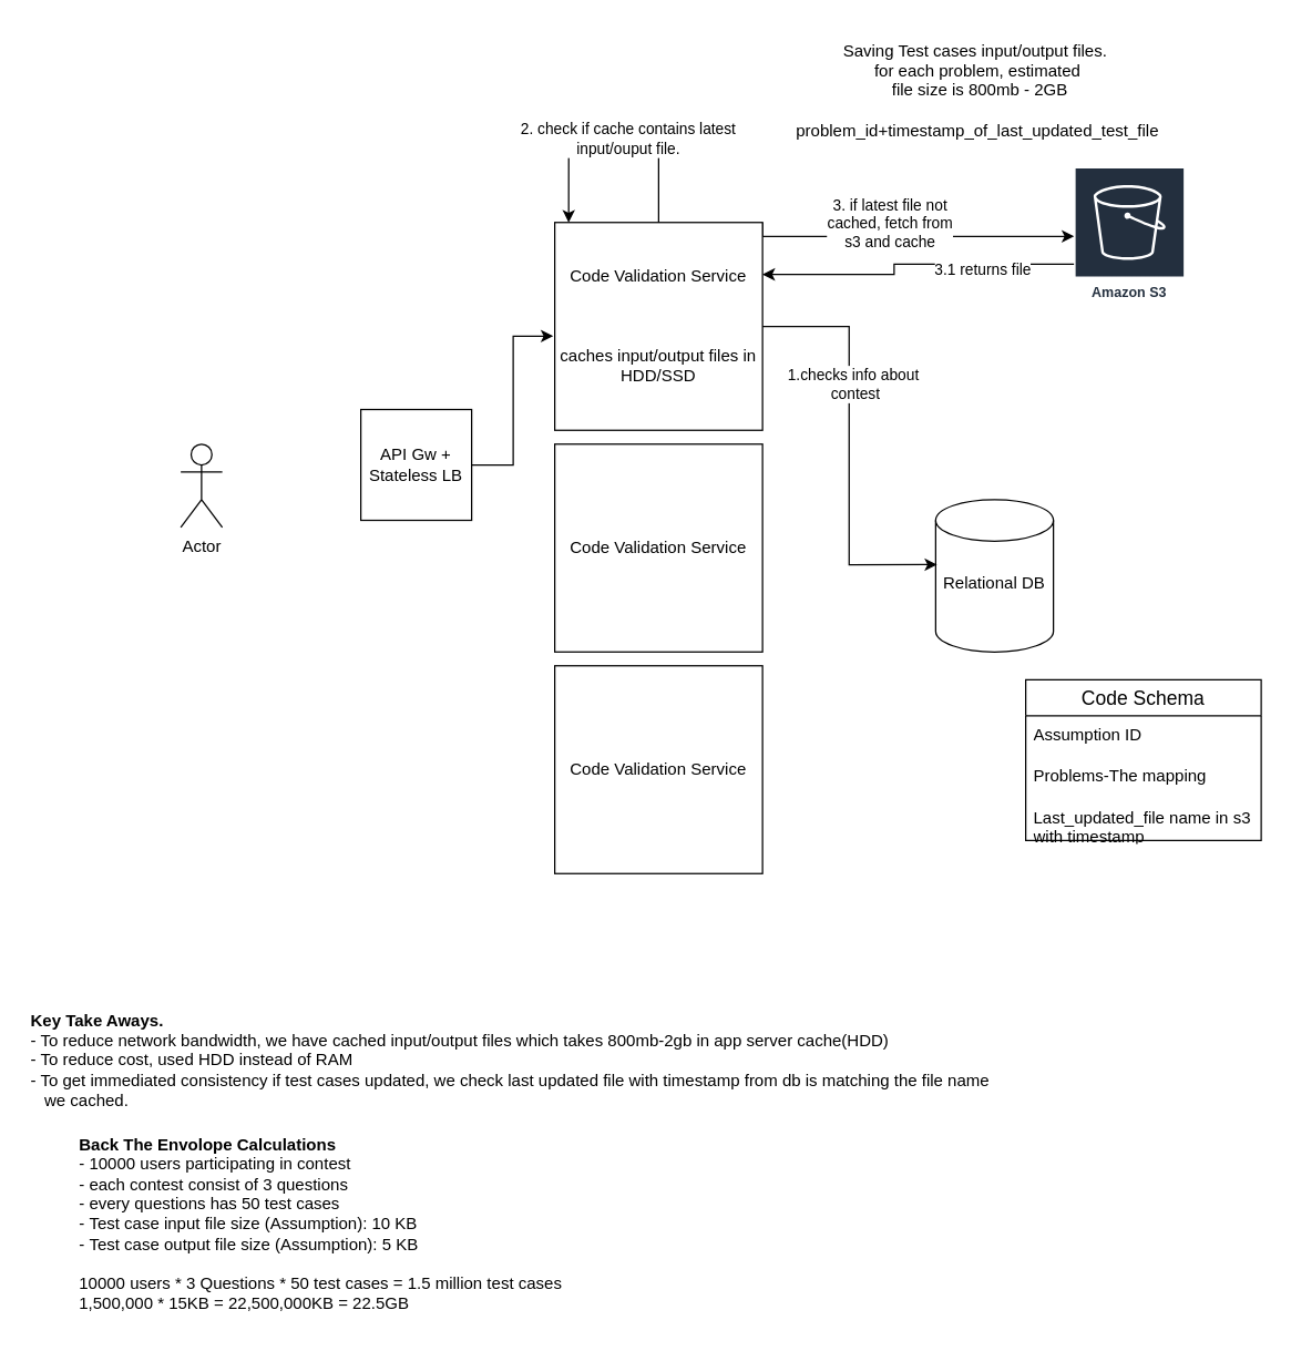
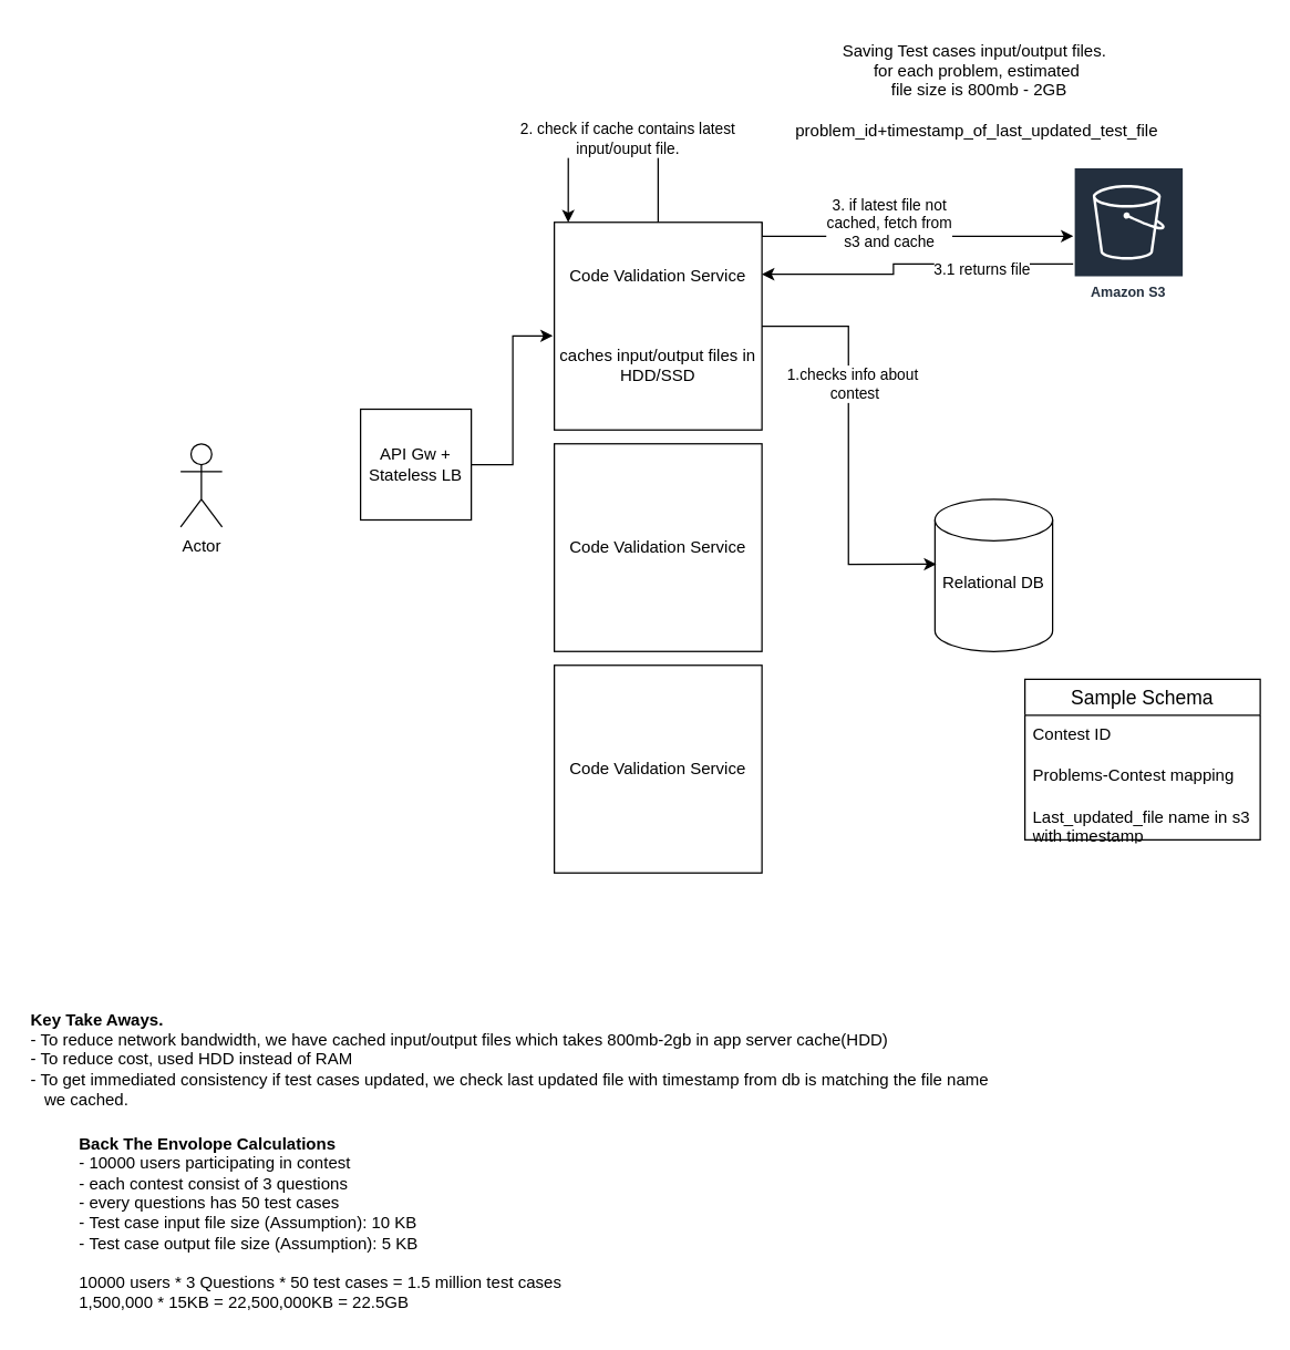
  <mxCell id="0" />
  <mxCell id="1" parent="0" />
  <mxCell id="2" value="API Gw + Stateless LB" style="whiteSpace=wrap;html=1;aspect=fixed;" vertex="1" parent="1"><mxGeometry x="260" y="295" width="80" height="80" as="geometry" /></mxCell>
  <mxCell id="3" value="Actor" style="shape=umlActor;verticalLabelPosition=bottom;verticalAlign=top;html=1;outlineConnect=0;" vertex="1" parent="1"><mxGeometry x="130" y="320" width="30" height="60" as="geometry" /></mxCell>
  <mxCell id="4" style="edgeStyle=orthogonalEdgeStyle;rounded=0;orthogonalLoop=1;jettySize=auto;html=1;exitX=1;exitY=0;exitDx=0;exitDy=0;" edge="1" parent="1" source="6" target="9"><mxGeometry relative="1" as="geometry"><Array as="points"><mxPoint x="550" y="170" /></Array></mxGeometry></mxCell>
  <mxCell id="5" value="3. if latest file not&lt;div&gt;cached, fetch from&lt;/div&gt;&lt;div&gt;s3 and cache&lt;/div&gt;" style="edgeLabel;html=1;align=center;verticalAlign=middle;resizable=0;points=[];" vertex="1" connectable="0" parent="4"><mxGeometry x="-0.369" y="2" relative="1" as="geometry"><mxPoint x="27" y="-8" as="offset" /></mxGeometry></mxCell>
  <mxCell id="6" value="Code Validation Service&lt;div&gt;&lt;br&gt;&lt;/div&gt;&lt;div&gt;&lt;br&gt;&lt;/div&gt;&lt;div&gt;&lt;br&gt;&lt;/div&gt;&lt;div&gt;caches input/output files in HDD/SSD&lt;/div&gt;" style="whiteSpace=wrap;html=1;aspect=fixed;" vertex="1" parent="1"><mxGeometry x="400" y="160" width="150" height="150" as="geometry" /></mxCell>
  <mxCell id="7" style="edgeStyle=orthogonalEdgeStyle;rounded=0;orthogonalLoop=1;jettySize=auto;html=1;entryX=1;entryY=0.25;entryDx=0;entryDy=0;" edge="1" parent="1" source="9" target="6"><mxGeometry relative="1" as="geometry"><Array as="points"><mxPoint x="645" y="190" /><mxPoint x="645" y="198" /></Array></mxGeometry></mxCell>
  <mxCell id="8" value="3.1 returns file" style="edgeLabel;html=1;align=center;verticalAlign=middle;resizable=0;points=[];" vertex="1" connectable="0" parent="7"><mxGeometry x="-0.423" y="3" relative="1" as="geometry"><mxPoint as="offset" /></mxGeometry></mxCell>
  <mxCell id="9" value="Amazon S3" style="sketch=0;outlineConnect=0;fontColor=#232F3E;gradientColor=none;strokeColor=#ffffff;fillColor=#232F3E;dashed=0;verticalLabelPosition=middle;verticalAlign=bottom;align=center;html=1;whiteSpace=wrap;fontSize=10;fontStyle=1;spacing=3;shape=mxgraph.aws4.productIcon;prIcon=mxgraph.aws4.s3;" vertex="1" parent="1"><mxGeometry x="775" y="120" width="80" height="100" as="geometry" /></mxCell>
  <mxCell id="10" value="Saving Test cases input/output files.&amp;nbsp;&lt;div&gt;for each problem,&amp;nbsp;&lt;span style=&quot;background-color: transparent; color: light-dark(rgb(0, 0, 0), rgb(255, 255, 255));&quot;&gt;estimated&lt;/span&gt;&lt;/div&gt;&lt;div&gt;&lt;span style=&quot;background-color: transparent; color: light-dark(rgb(0, 0, 0), rgb(255, 255, 255));&quot;&gt;&amp;nbsp;file size is 800mb - 2GB&lt;/span&gt;&lt;/div&gt;&lt;div&gt;&lt;span style=&quot;background-color: transparent; color: light-dark(rgb(0, 0, 0), rgb(255, 255, 255));&quot;&gt;&lt;br&gt;&lt;/span&gt;&lt;/div&gt;&lt;div&gt;problem_id+timestamp_of_last_updated_test_file&lt;/div&gt;" style="text;html=1;align=center;verticalAlign=middle;resizable=0;points=[];autosize=1;strokeColor=none;fillColor=none;" vertex="1" parent="1"><mxGeometry x="560" y="20" width="290" height="90" as="geometry" /></mxCell>
  <mxCell id="11" value="Relational DB&lt;div&gt;&lt;br&gt;&lt;/div&gt;" style="shape=cylinder3;whiteSpace=wrap;html=1;boundedLbl=1;backgroundOutline=1;size=15;" vertex="1" parent="1"><mxGeometry x="675" y="360" width="85" height="110" as="geometry" /></mxCell>
- <mxCell id="12" value="Code Schema" style="swimlane;fontStyle=0;childLayout=stackLayout;horizontal=1;startSize=26;horizontalStack=0;resizeParent=1;resizeParentMax=0;resizeLast=0;collapsible=1;marginBottom=0;align=center;fontSize=14;" vertex="1" parent="1"><mxGeometry x="740" y="490" width="170" height="116" as="geometry" /></mxCell>
- <mxCell id="13" value="Assumption ID" style="text;strokeColor=none;fillColor=none;spacingLeft=4;spacingRight=4;overflow=hidden;rotatable=0;points=[[0,0.5],[1,0.5]];portConstraint=eastwest;fontSize=12;whiteSpace=wrap;html=1;" vertex="1" parent="12"><mxGeometry y="26" width="170" height="30" as="geometry" /></mxCell>
- <mxCell id="14" value="Problems-The mapping&amp;nbsp;" style="text;strokeColor=none;fillColor=none;spacingLeft=4;spacingRight=4;overflow=hidden;rotatable=0;points=[[0,0.5],[1,0.5]];portConstraint=eastwest;fontSize=12;whiteSpace=wrap;html=1;" vertex="1" parent="12"><mxGeometry y="56" width="170" height="30" as="geometry" /></mxCell>
+ <mxCell id="12" value="Sample Schema" style="swimlane;fontStyle=0;childLayout=stackLayout;horizontal=1;startSize=26;horizontalStack=0;resizeParent=1;resizeParentMax=0;resizeLast=0;collapsible=1;marginBottom=0;align=center;fontSize=14;" vertex="1" parent="1"><mxGeometry x="740" y="490" width="170" height="116" as="geometry" /></mxCell>
+ <mxCell id="13" value="Contest ID" style="text;strokeColor=none;fillColor=none;spacingLeft=4;spacingRight=4;overflow=hidden;rotatable=0;points=[[0,0.5],[1,0.5]];portConstraint=eastwest;fontSize=12;whiteSpace=wrap;html=1;" vertex="1" parent="12"><mxGeometry y="26" width="170" height="30" as="geometry" /></mxCell>
+ <mxCell id="14" value="Problems-Contest mapping&amp;nbsp;" style="text;strokeColor=none;fillColor=none;spacingLeft=4;spacingRight=4;overflow=hidden;rotatable=0;points=[[0,0.5],[1,0.5]];portConstraint=eastwest;fontSize=12;whiteSpace=wrap;html=1;" vertex="1" parent="12"><mxGeometry y="56" width="170" height="30" as="geometry" /></mxCell>
  <mxCell id="15" value="Last_updated_file name in s3 with timestamp" style="text;strokeColor=none;fillColor=none;spacingLeft=4;spacingRight=4;overflow=hidden;rotatable=0;points=[[0,0.5],[1,0.5]];portConstraint=eastwest;fontSize=12;whiteSpace=wrap;html=1;" vertex="1" parent="12"><mxGeometry y="86" width="170" height="30" as="geometry" /></mxCell>
  <mxCell id="16" value="Code Validation Service" style="whiteSpace=wrap;html=1;aspect=fixed;" vertex="1" parent="1"><mxGeometry x="400" y="320" width="150" height="150" as="geometry" /></mxCell>
  <mxCell id="17" value="Code Validation Service" style="whiteSpace=wrap;html=1;aspect=fixed;" vertex="1" parent="1"><mxGeometry x="400" y="480" width="150" height="150" as="geometry" /></mxCell>
  <mxCell id="18" style="edgeStyle=orthogonalEdgeStyle;rounded=0;orthogonalLoop=1;jettySize=auto;html=1;exitX=1;exitY=0.5;exitDx=0;exitDy=0;entryX=0.012;entryY=0.427;entryDx=0;entryDy=0;entryPerimeter=0;" edge="1" parent="1" source="6" target="11"><mxGeometry relative="1" as="geometry" /></mxCell>
  <mxCell id="19" value="1.checks info about&amp;nbsp;&lt;div&gt;contest&lt;/div&gt;" style="edgeLabel;html=1;align=center;verticalAlign=middle;resizable=0;points=[];" vertex="1" connectable="0" parent="18"><mxGeometry x="-0.299" y="4" relative="1" as="geometry"><mxPoint as="offset" /></mxGeometry></mxCell>
  <mxCell id="20" style="edgeStyle=orthogonalEdgeStyle;rounded=0;orthogonalLoop=1;jettySize=auto;html=1;exitX=0.5;exitY=0;exitDx=0;exitDy=0;entryX=0.067;entryY=0;entryDx=0;entryDy=0;entryPerimeter=0;" edge="1" parent="1" source="6" target="6"><mxGeometry relative="1" as="geometry"><Array as="points"><mxPoint x="475" y="100" /><mxPoint x="410" y="100" /></Array></mxGeometry></mxCell>
  <mxCell id="21" value="2. check if cache contains latest&lt;div&gt;input/ouput file.&lt;/div&gt;" style="edgeLabel;html=1;align=center;verticalAlign=middle;resizable=0;points=[];" vertex="1" connectable="0" parent="20"><mxGeometry x="-0.102" y="-1" relative="1" as="geometry"><mxPoint as="offset" /></mxGeometry></mxCell>
  <mxCell id="22" style="edgeStyle=orthogonalEdgeStyle;rounded=0;orthogonalLoop=1;jettySize=auto;html=1;exitX=1;exitY=0.5;exitDx=0;exitDy=0;entryX=-0.007;entryY=0.547;entryDx=0;entryDy=0;entryPerimeter=0;" edge="1" parent="1" source="2" target="6"><mxGeometry relative="1" as="geometry" /></mxCell>
  <mxCell id="23" value="&lt;b&gt;Key Take Aways.&lt;/b&gt;&lt;div&gt;- To reduce network bandwidth, we have cached input/output files which takes 800mb-2gb in app server cache(HDD)&lt;/div&gt;&lt;div&gt;- To reduce cost, used HDD instead of RAM&lt;/div&gt;&lt;div&gt;- To get immediated consistency if test cases updated, we check last updated file with timestamp from db is matching the file name&lt;/div&gt;&lt;div&gt;&amp;nbsp; &amp;nbsp;we cached.&lt;/div&gt;" style="text;html=1;align=left;verticalAlign=middle;resizable=0;points=[];autosize=1;strokeColor=none;fillColor=none;" vertex="1" parent="1"><mxGeometry x="20" y="720" width="720" height="90" as="geometry" /></mxCell>
  <mxCell id="24" value="&lt;b&gt;Back The Envolope Calculations&lt;/b&gt;&lt;div&gt;- 10000 users participating in contest&lt;/div&gt;&lt;div&gt;- each contest consist of 3 questions&lt;/div&gt;&lt;div&gt;- every questions has 50 test cases&lt;br&gt;-&amp;nbsp;Test case input file size (Assumption): 10 KB&lt;/div&gt;&lt;div&gt;-&amp;nbsp;Test case output file size (Assumption): 5 KB&lt;br&gt;&lt;div&gt;&lt;br&gt;&lt;/div&gt;&lt;div&gt;10000 users * 3 Questions * 50 test cases = 1.5 million test cases&lt;/div&gt;&lt;/div&gt;&lt;div&gt;1,500,000 * 15KB = 22,500,000KB = 22.5GB&lt;/div&gt;" style="text;html=1;align=left;verticalAlign=middle;resizable=0;points=[];autosize=1;strokeColor=none;fillColor=none;" vertex="1" parent="1"><mxGeometry x="55" y="813" width="370" height="140" as="geometry" /></mxCell>
